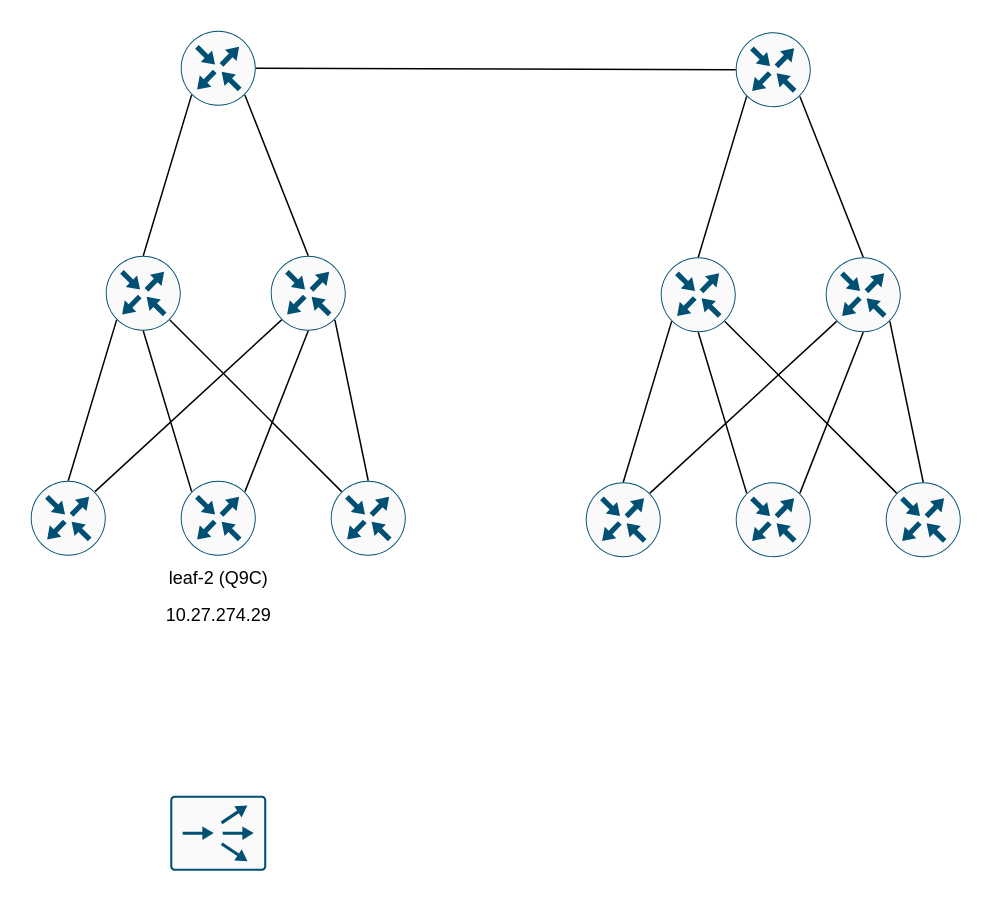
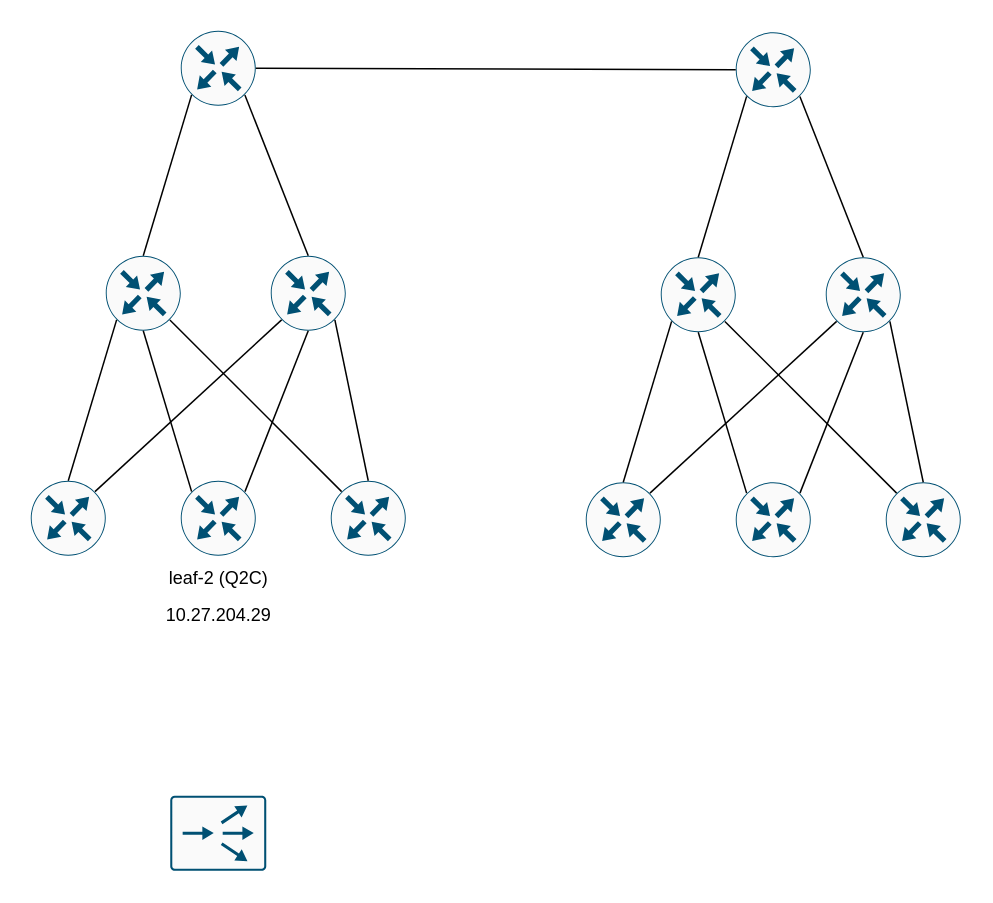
  <mxCell id="0" />
  <mxCell id="1" parent="0" />
  <mxCell id="2" value="" style="sketch=0;points=[[0.5,0,0],[1,0.5,0],[0.5,1,0],[0,0.5,0],[0.145,0.145,0],[0.856,0.145,0],[0.855,0.856,0],[0.145,0.855,0]];verticalLabelPosition=bottom;html=1;verticalAlign=top;aspect=fixed;align=center;pointerEvents=1;shape=mxgraph.cisco19.rect;prIcon=router;fillColor=#FAFAFA;strokeColor=#005073;" vertex="1" parent="1"><mxGeometry x="20" y="320" width="50" height="50" as="geometry" /></mxCell>
  <mxCell id="3" value="" style="sketch=0;points=[[0.5,0,0],[1,0.5,0],[0.5,1,0],[0,0.5,0],[0.145,0.145,0],[0.856,0.145,0],[0.855,0.856,0],[0.145,0.855,0]];verticalLabelPosition=bottom;html=1;verticalAlign=top;aspect=fixed;align=center;pointerEvents=1;shape=mxgraph.cisco19.rect;prIcon=router;fillColor=#FAFAFA;strokeColor=#005073;" vertex="1" parent="1"><mxGeometry x="120" y="320" width="50" height="50" as="geometry" /></mxCell>
  <mxCell id="4" value="" style="sketch=0;points=[[0.5,0,0],[1,0.5,0],[0.5,1,0],[0,0.5,0],[0.145,0.145,0],[0.856,0.145,0],[0.855,0.856,0],[0.145,0.855,0]];verticalLabelPosition=bottom;html=1;verticalAlign=top;aspect=fixed;align=center;pointerEvents=1;shape=mxgraph.cisco19.rect;prIcon=router;fillColor=#FAFAFA;strokeColor=#005073;" vertex="1" parent="1"><mxGeometry x="220" y="320" width="50" height="50" as="geometry" /></mxCell>
  <mxCell id="5" value="" style="sketch=0;points=[[0.5,0,0],[1,0.5,0],[0.5,1,0],[0,0.5,0],[0.145,0.145,0],[0.856,0.145,0],[0.855,0.856,0],[0.145,0.855,0]];verticalLabelPosition=bottom;html=1;verticalAlign=top;aspect=fixed;align=center;pointerEvents=1;shape=mxgraph.cisco19.rect;prIcon=router;fillColor=#FAFAFA;strokeColor=#005073;" vertex="1" parent="1"><mxGeometry x="70" y="170" width="50" height="50" as="geometry" /></mxCell>
  <mxCell id="6" value="" style="sketch=0;points=[[0.5,0,0],[1,0.5,0],[0.5,1,0],[0,0.5,0],[0.145,0.145,0],[0.856,0.145,0],[0.855,0.856,0],[0.145,0.855,0]];verticalLabelPosition=bottom;html=1;verticalAlign=top;aspect=fixed;align=center;pointerEvents=1;shape=mxgraph.cisco19.rect;prIcon=router;fillColor=#FAFAFA;strokeColor=#005073;" vertex="1" parent="1"><mxGeometry x="180" y="170" width="50" height="50" as="geometry" /></mxCell>
  <mxCell id="7" value="" style="sketch=0;points=[[0.5,0,0],[1,0.5,0],[0.5,1,0],[0,0.5,0],[0.145,0.145,0],[0.856,0.145,0],[0.855,0.856,0],[0.145,0.855,0]];verticalLabelPosition=bottom;html=1;verticalAlign=top;aspect=fixed;align=center;pointerEvents=1;shape=mxgraph.cisco19.rect;prIcon=router;fillColor=#FAFAFA;strokeColor=#005073;" vertex="1" parent="1"><mxGeometry x="120" y="20" width="50" height="50" as="geometry" /></mxCell>
  <mxCell id="8" value="" style="endArrow=none;html=1;rounded=0;entryX=0.145;entryY=0.855;entryDx=0;entryDy=0;entryPerimeter=0;exitX=0.5;exitY=0;exitDx=0;exitDy=0;exitPerimeter=0;" edge="1" parent="1" source="2" target="5"><mxGeometry width="50" height="50" relative="1" as="geometry"><mxPoint x="310" y="310" as="sourcePoint" /><mxPoint x="360" y="260" as="targetPoint" /></mxGeometry></mxCell>
  <mxCell id="9" value="" style="endArrow=none;html=1;rounded=0;entryX=0.5;entryY=1;entryDx=0;entryDy=0;entryPerimeter=0;exitX=0.856;exitY=0.145;exitDx=0;exitDy=0;exitPerimeter=0;" edge="1" parent="1" source="3" target="6"><mxGeometry width="50" height="50" relative="1" as="geometry"><mxPoint x="55" y="330" as="sourcePoint" /><mxPoint x="105" y="230" as="targetPoint" /></mxGeometry></mxCell>
  <mxCell id="10" value="" style="endArrow=none;html=1;rounded=0;entryX=0.855;entryY=0.856;entryDx=0;entryDy=0;entryPerimeter=0;exitX=0.145;exitY=0.145;exitDx=0;exitDy=0;exitPerimeter=0;" edge="1" parent="1" source="4" target="5"><mxGeometry width="50" height="50" relative="1" as="geometry"><mxPoint x="155" y="330" as="sourcePoint" /><mxPoint x="215" y="230" as="targetPoint" /></mxGeometry></mxCell>
  <mxCell id="11" value="" style="endArrow=none;html=1;rounded=0;entryX=0.5;entryY=1;entryDx=0;entryDy=0;entryPerimeter=0;exitX=0.145;exitY=0.145;exitDx=0;exitDy=0;exitPerimeter=0;" edge="1" parent="1" source="3" target="5"><mxGeometry width="50" height="50" relative="1" as="geometry"><mxPoint x="155" y="330" as="sourcePoint" /><mxPoint x="215" y="230" as="targetPoint" /></mxGeometry></mxCell>
  <mxCell id="12" value="" style="endArrow=none;html=1;rounded=0;entryX=0.145;entryY=0.855;entryDx=0;entryDy=0;entryPerimeter=0;exitX=0.856;exitY=0.145;exitDx=0;exitDy=0;exitPerimeter=0;" edge="1" parent="1" source="2" target="6"><mxGeometry width="50" height="50" relative="1" as="geometry"><mxPoint x="55" y="330" as="sourcePoint" /><mxPoint x="87" y="223" as="targetPoint" /></mxGeometry></mxCell>
  <mxCell id="13" value="" style="endArrow=none;html=1;rounded=0;entryX=0.855;entryY=0.856;entryDx=0;entryDy=0;entryPerimeter=0;exitX=0.5;exitY=0;exitDx=0;exitDy=0;exitPerimeter=0;" edge="1" parent="1" source="4" target="6"><mxGeometry width="50" height="50" relative="1" as="geometry"><mxPoint x="73" y="337" as="sourcePoint" /><mxPoint x="197" y="223" as="targetPoint" /></mxGeometry></mxCell>
  <mxCell id="14" value="" style="endArrow=none;html=1;rounded=0;entryX=0.5;entryY=0;entryDx=0;entryDy=0;entryPerimeter=0;exitX=0.145;exitY=0.855;exitDx=0;exitDy=0;exitPerimeter=0;" edge="1" parent="1" source="7" target="5"><mxGeometry width="50" height="50" relative="1" as="geometry"><mxPoint x="255" y="330" as="sourcePoint" /><mxPoint x="233" y="223" as="targetPoint" /></mxGeometry></mxCell>
  <mxCell id="15" value="" style="endArrow=none;html=1;rounded=0;entryX=0.5;entryY=0;entryDx=0;entryDy=0;entryPerimeter=0;exitX=0.855;exitY=0.856;exitDx=0;exitDy=0;exitPerimeter=0;" edge="1" parent="1" source="7" target="6"><mxGeometry width="50" height="50" relative="1" as="geometry"><mxPoint x="157" y="73" as="sourcePoint" /><mxPoint x="105" y="180" as="targetPoint" /></mxGeometry></mxCell>
  <mxCell id="16" value="" style="sketch=0;points=[[0.5,0,0],[1,0.5,0],[0.5,1,0],[0,0.5,0],[0.145,0.145,0],[0.856,0.145,0],[0.855,0.856,0],[0.145,0.855,0]];verticalLabelPosition=bottom;html=1;verticalAlign=top;aspect=fixed;align=center;pointerEvents=1;shape=mxgraph.cisco19.rect;prIcon=router;fillColor=#FAFAFA;strokeColor=#005073;" vertex="1" parent="1"><mxGeometry x="390" y="321" width="50" height="50" as="geometry" /></mxCell>
  <mxCell id="17" value="" style="sketch=0;points=[[0.5,0,0],[1,0.5,0],[0.5,1,0],[0,0.5,0],[0.145,0.145,0],[0.856,0.145,0],[0.855,0.856,0],[0.145,0.855,0]];verticalLabelPosition=bottom;html=1;verticalAlign=top;aspect=fixed;align=center;pointerEvents=1;shape=mxgraph.cisco19.rect;prIcon=router;fillColor=#FAFAFA;strokeColor=#005073;" vertex="1" parent="1"><mxGeometry x="490" y="321" width="50" height="50" as="geometry" /></mxCell>
  <mxCell id="18" value="" style="sketch=0;points=[[0.5,0,0],[1,0.5,0],[0.5,1,0],[0,0.5,0],[0.145,0.145,0],[0.856,0.145,0],[0.855,0.856,0],[0.145,0.855,0]];verticalLabelPosition=bottom;html=1;verticalAlign=top;aspect=fixed;align=center;pointerEvents=1;shape=mxgraph.cisco19.rect;prIcon=router;fillColor=#FAFAFA;strokeColor=#005073;" vertex="1" parent="1"><mxGeometry x="590" y="321" width="50" height="50" as="geometry" /></mxCell>
  <mxCell id="19" value="" style="sketch=0;points=[[0.5,0,0],[1,0.5,0],[0.5,1,0],[0,0.5,0],[0.145,0.145,0],[0.856,0.145,0],[0.855,0.856,0],[0.145,0.855,0]];verticalLabelPosition=bottom;html=1;verticalAlign=top;aspect=fixed;align=center;pointerEvents=1;shape=mxgraph.cisco19.rect;prIcon=router;fillColor=#FAFAFA;strokeColor=#005073;" vertex="1" parent="1"><mxGeometry x="440" y="171" width="50" height="50" as="geometry" /></mxCell>
  <mxCell id="20" value="" style="sketch=0;points=[[0.5,0,0],[1,0.5,0],[0.5,1,0],[0,0.5,0],[0.145,0.145,0],[0.856,0.145,0],[0.855,0.856,0],[0.145,0.855,0]];verticalLabelPosition=bottom;html=1;verticalAlign=top;aspect=fixed;align=center;pointerEvents=1;shape=mxgraph.cisco19.rect;prIcon=router;fillColor=#FAFAFA;strokeColor=#005073;" vertex="1" parent="1"><mxGeometry x="550" y="171" width="50" height="50" as="geometry" /></mxCell>
  <mxCell id="21" value="" style="sketch=0;points=[[0.5,0,0],[1,0.5,0],[0.5,1,0],[0,0.5,0],[0.145,0.145,0],[0.856,0.145,0],[0.855,0.856,0],[0.145,0.855,0]];verticalLabelPosition=bottom;html=1;verticalAlign=top;aspect=fixed;align=center;pointerEvents=1;shape=mxgraph.cisco19.rect;prIcon=router;fillColor=#FAFAFA;strokeColor=#005073;" vertex="1" parent="1"><mxGeometry x="490" y="21" width="50" height="50" as="geometry" /></mxCell>
  <mxCell id="22" value="" style="endArrow=none;html=1;rounded=0;entryX=0.145;entryY=0.855;entryDx=0;entryDy=0;entryPerimeter=0;exitX=0.5;exitY=0;exitDx=0;exitDy=0;exitPerimeter=0;" edge="1" parent="1" source="16" target="19"><mxGeometry width="50" height="50" relative="1" as="geometry"><mxPoint x="680" y="311" as="sourcePoint" /><mxPoint x="730" y="261" as="targetPoint" /></mxGeometry></mxCell>
  <mxCell id="23" value="" style="endArrow=none;html=1;rounded=0;entryX=0.5;entryY=1;entryDx=0;entryDy=0;entryPerimeter=0;exitX=0.856;exitY=0.145;exitDx=0;exitDy=0;exitPerimeter=0;" edge="1" parent="1" source="17" target="20"><mxGeometry width="50" height="50" relative="1" as="geometry"><mxPoint x="425" y="331" as="sourcePoint" /><mxPoint x="475" y="231" as="targetPoint" /></mxGeometry></mxCell>
  <mxCell id="24" value="" style="endArrow=none;html=1;rounded=0;entryX=0.855;entryY=0.856;entryDx=0;entryDy=0;entryPerimeter=0;exitX=0.145;exitY=0.145;exitDx=0;exitDy=0;exitPerimeter=0;" edge="1" parent="1" source="18" target="19"><mxGeometry width="50" height="50" relative="1" as="geometry"><mxPoint x="525" y="331" as="sourcePoint" /><mxPoint x="585" y="231" as="targetPoint" /></mxGeometry></mxCell>
  <mxCell id="25" value="" style="endArrow=none;html=1;rounded=0;entryX=0.5;entryY=1;entryDx=0;entryDy=0;entryPerimeter=0;exitX=0.145;exitY=0.145;exitDx=0;exitDy=0;exitPerimeter=0;" edge="1" parent="1" source="17" target="19"><mxGeometry width="50" height="50" relative="1" as="geometry"><mxPoint x="525" y="331" as="sourcePoint" /><mxPoint x="585" y="231" as="targetPoint" /></mxGeometry></mxCell>
  <mxCell id="26" value="" style="endArrow=none;html=1;rounded=0;entryX=0.145;entryY=0.855;entryDx=0;entryDy=0;entryPerimeter=0;exitX=0.856;exitY=0.145;exitDx=0;exitDy=0;exitPerimeter=0;" edge="1" parent="1" source="16" target="20"><mxGeometry width="50" height="50" relative="1" as="geometry"><mxPoint x="425" y="331" as="sourcePoint" /><mxPoint x="457" y="224" as="targetPoint" /></mxGeometry></mxCell>
  <mxCell id="27" value="" style="endArrow=none;html=1;rounded=0;entryX=0.855;entryY=0.856;entryDx=0;entryDy=0;entryPerimeter=0;exitX=0.5;exitY=0;exitDx=0;exitDy=0;exitPerimeter=0;" edge="1" parent="1" source="18" target="20"><mxGeometry width="50" height="50" relative="1" as="geometry"><mxPoint x="443" y="338" as="sourcePoint" /><mxPoint x="567" y="224" as="targetPoint" /></mxGeometry></mxCell>
  <mxCell id="28" value="" style="endArrow=none;html=1;rounded=0;entryX=0.5;entryY=0;entryDx=0;entryDy=0;entryPerimeter=0;exitX=0.145;exitY=0.855;exitDx=0;exitDy=0;exitPerimeter=0;" edge="1" parent="1" source="21" target="19"><mxGeometry width="50" height="50" relative="1" as="geometry"><mxPoint x="625" y="331" as="sourcePoint" /><mxPoint x="603" y="224" as="targetPoint" /></mxGeometry></mxCell>
  <mxCell id="29" value="" style="endArrow=none;html=1;rounded=0;entryX=0.5;entryY=0;entryDx=0;entryDy=0;entryPerimeter=0;exitX=0.855;exitY=0.856;exitDx=0;exitDy=0;exitPerimeter=0;" edge="1" parent="1" source="21" target="20"><mxGeometry width="50" height="50" relative="1" as="geometry"><mxPoint x="527" y="74" as="sourcePoint" /><mxPoint x="475" y="181" as="targetPoint" /></mxGeometry></mxCell>
  <mxCell id="30" value="" style="endArrow=none;html=1;rounded=0;entryX=0;entryY=0.5;entryDx=0;entryDy=0;entryPerimeter=0;exitX=1;exitY=0.5;exitDx=0;exitDy=0;exitPerimeter=0;" edge="1" parent="1" source="7" target="21"><mxGeometry width="50" height="50" relative="1" as="geometry"><mxPoint x="310" y="310" as="sourcePoint" /><mxPoint x="360" y="260" as="targetPoint" /></mxGeometry></mxCell>
  <mxCell id="31" value="" style="sketch=0;points=[[0.015,0.015,0],[0.985,0.015,0],[0.985,0.985,0],[0.015,0.985,0],[0.25,0,0],[0.5,0,0],[0.75,0,0],[1,0.25,0],[1,0.5,0],[1,0.75,0],[0.75,1,0],[0.5,1,0],[0.25,1,0],[0,0.75,0],[0,0.5,0],[0,0.25,0]];verticalLabelPosition=bottom;html=1;verticalAlign=top;aspect=fixed;align=center;pointerEvents=1;shape=mxgraph.cisco19.rect;prIcon=content_router;fillColor=#FAFAFA;strokeColor=#005073;" vertex="1" parent="1"><mxGeometry x="113" y="530" width="64" height="50" as="geometry" /></mxCell>
- <mxCell id="32" value="leaf-2 (Q9C)" style="text;html=1;align=center;verticalAlign=middle;resizable=0;points=[];autosize=1;strokeColor=none;fillColor=none;" vertex="1" parent="1"><mxGeometry x="100" y="370" width="90" height="30" as="geometry" /></mxCell>
- <mxCell id="33" value="10.27.274.29" style="text;html=1;align=center;verticalAlign=middle;resizable=0;points=[];autosize=1;strokeColor=none;fillColor=none;" vertex="1" parent="1"><mxGeometry x="100" y="395" width="90" height="30" as="geometry" /></mxCell>
+ <mxCell id="32" value="leaf-2 (Q2C)" style="text;html=1;align=center;verticalAlign=middle;resizable=0;points=[];autosize=1;strokeColor=none;fillColor=none;" vertex="1" parent="1"><mxGeometry x="100" y="370" width="90" height="30" as="geometry" /></mxCell>
+ <mxCell id="33" value="10.27.204.29" style="text;html=1;align=center;verticalAlign=middle;resizable=0;points=[];autosize=1;strokeColor=none;fillColor=none;" vertex="1" parent="1"><mxGeometry x="100" y="395" width="90" height="30" as="geometry" /></mxCell>
